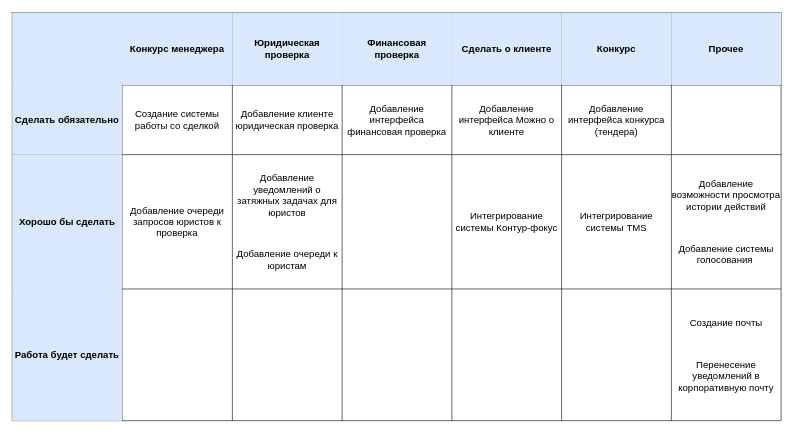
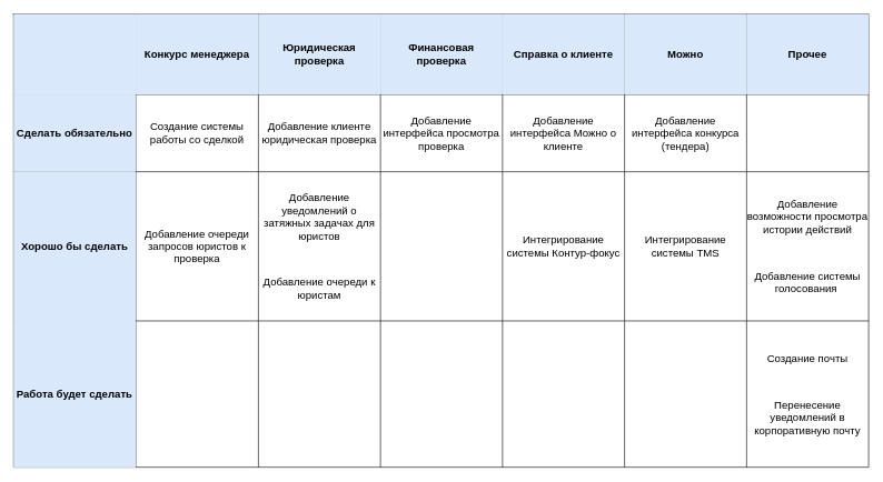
  <mxCell id="0" />
  <mxCell id="1" parent="0" />
  <mxCell id="2" value="" style="shape=table;html=1;whiteSpace=wrap;startSize=0;container=1;collapsible=0;childLayout=tableLayout;swimlaneLine=1;fillColor=#FFFFFF;strokeColor=#000000;shadow=0;" vertex="1" parent="1"><mxGeometry x="20" y="20" width="1282" height="680.643" as="geometry" /></mxCell>
  <mxCell id="3" value="" style="shape=tableRow;horizontal=0;startSize=0;swimlaneHead=0;swimlaneBody=0;top=0;left=0;bottom=0;right=0;collapsible=0;dropTarget=0;fillColor=none;points=[[0,0.5],[1,0.5]];portConstraint=eastwest;shadow=0;" vertex="1" parent="2"><mxGeometry width="1282" height="121" as="geometry" /></mxCell>
  <mxCell id="4" value="" style="shape=partialRectangle;html=1;whiteSpace=wrap;connectable=0;top=0;left=0;bottom=0;right=0;overflow=hidden;pointerEvents=1;shadow=0;fillColor=#dae8fc;strokeColor=#6c8ebf;" vertex="1" parent="3"><mxGeometry width="183" height="121" as="geometry"><mxRectangle width="183" height="121" as="alternateBounds" /></mxGeometry></mxCell>
  <mxCell id="5" value="Конкурс менеджера" style="shape=partialRectangle;html=1;whiteSpace=wrap;connectable=0;top=0;left=0;bottom=0;right=0;overflow=hidden;fontStyle=1;fontSize=16;shadow=0;fillColor=#dae8fc;strokeColor=#6c8ebf;" vertex="1" parent="3"><mxGeometry x="183" width="184" height="121" as="geometry"><mxRectangle width="184" height="121" as="alternateBounds" /></mxGeometry></mxCell>
  <mxCell id="6" value="Юридическая проверка" style="shape=partialRectangle;html=1;whiteSpace=wrap;connectable=0;top=0;left=0;bottom=0;right=0;overflow=hidden;fontSize=16;fontStyle=1;shadow=0;fillColor=#dae8fc;strokeColor=#6c8ebf;" vertex="1" parent="3"><mxGeometry x="367" width="183" height="121" as="geometry"><mxRectangle width="183" height="121" as="alternateBounds" /></mxGeometry></mxCell>
  <mxCell id="7" value="&lt;font style=&quot;font-size: 16px;&quot;&gt;&lt;b&gt;Финансовая &lt;br&gt;проверка&lt;/b&gt;&lt;/font&gt;" style="shape=partialRectangle;html=1;whiteSpace=wrap;connectable=0;top=0;left=0;bottom=0;right=0;overflow=hidden;pointerEvents=1;shadow=0;fillColor=#dae8fc;strokeColor=#6c8ebf;" vertex="1" parent="3"><mxGeometry x="550" width="183" height="121" as="geometry"><mxRectangle width="183" height="121" as="alternateBounds" /></mxGeometry></mxCell>
- <mxCell id="8" value="&lt;b&gt;&lt;font style=&quot;font-size: 16px;&quot;&gt;Сделать о клиенте&lt;/font&gt;&lt;/b&gt;" style="shape=partialRectangle;html=1;whiteSpace=wrap;connectable=0;top=0;left=0;bottom=0;right=0;overflow=hidden;fontSize=16;shadow=0;fillColor=#dae8fc;strokeColor=#6c8ebf;" vertex="1" parent="3"><mxGeometry x="733" width="183" height="121" as="geometry"><mxRectangle width="183" height="121" as="alternateBounds" /></mxGeometry></mxCell>
- <mxCell id="9" value="&lt;b&gt;&lt;font style=&quot;font-size: 16px;&quot;&gt;Конкурс&lt;/font&gt;&lt;/b&gt;" style="shape=partialRectangle;html=1;whiteSpace=wrap;connectable=0;top=0;left=0;bottom=0;right=0;overflow=hidden;fontSize=16;fontStyle=1;shadow=0;fillColor=#dae8fc;strokeColor=#6c8ebf;" vertex="1" parent="3"><mxGeometry x="916" width="183" height="121" as="geometry"><mxRectangle width="183" height="121" as="alternateBounds" /></mxGeometry></mxCell>
+ <mxCell id="8" value="&lt;b&gt;&lt;font style=&quot;font-size: 16px;&quot;&gt;Справка о клиенте&lt;/font&gt;&lt;/b&gt;" style="shape=partialRectangle;html=1;whiteSpace=wrap;connectable=0;top=0;left=0;bottom=0;right=0;overflow=hidden;fontSize=16;shadow=0;fillColor=#dae8fc;strokeColor=#6c8ebf;" vertex="1" parent="3"><mxGeometry x="733" width="183" height="121" as="geometry"><mxRectangle width="183" height="121" as="alternateBounds" /></mxGeometry></mxCell>
+ <mxCell id="9" value="&lt;b&gt;&lt;font style=&quot;font-size: 16px;&quot;&gt;Можно&lt;/font&gt;&lt;/b&gt;" style="shape=partialRectangle;html=1;whiteSpace=wrap;connectable=0;top=0;left=0;bottom=0;right=0;overflow=hidden;fontSize=16;fontStyle=1;shadow=0;fillColor=#dae8fc;strokeColor=#6c8ebf;" vertex="1" parent="3"><mxGeometry x="916" width="183" height="121" as="geometry"><mxRectangle width="183" height="121" as="alternateBounds" /></mxGeometry></mxCell>
  <mxCell id="10" value="&lt;font size=&quot;1&quot; style=&quot;&quot;&gt;&lt;b style=&quot;font-size: 16px;&quot;&gt;Прочее&lt;/b&gt;&lt;/font&gt;" style="shape=partialRectangle;html=1;whiteSpace=wrap;connectable=0;top=0;left=0;bottom=0;right=0;overflow=hidden;fontSize=16;fontStyle=1;shadow=0;fillColor=#dae8fc;strokeColor=#6c8ebf;" vertex="1" parent="3"><mxGeometry x="1099" width="183" height="121" as="geometry"><mxRectangle width="183" height="121" as="alternateBounds" /></mxGeometry></mxCell>
  <mxCell id="11" value="" style="shape=tableRow;horizontal=0;startSize=0;swimlaneHead=0;swimlaneBody=0;top=0;left=0;bottom=0;right=0;collapsible=0;dropTarget=0;fillColor=none;points=[[0,0.5],[1,0.5]];portConstraint=eastwest;shadow=0;" vertex="1" parent="2"><mxGeometry y="121" width="1282" height="116" as="geometry" /></mxCell>
  <mxCell id="12" value="&lt;span style=&quot;font-size: 16px;&quot;&gt;Сделать обязательно&lt;/span&gt;" style="shape=partialRectangle;html=1;whiteSpace=wrap;connectable=0;fillColor=#dae8fc;top=0;left=0;bottom=0;right=0;overflow=hidden;fontSize=16;fontStyle=1;shadow=0;strokeColor=#6c8ebf;" vertex="1" parent="11"><mxGeometry width="183" height="116" as="geometry"><mxRectangle width="183" height="116" as="alternateBounds" /></mxGeometry></mxCell>
  <mxCell id="13" value="&lt;p class=&quot;MsoNoSpacing&quot; style=&quot;font-size: 16px;&quot;&gt;Создание системы работы со сделкой&lt;/p&gt;" style="shape=partialRectangle;html=1;whiteSpace=wrap;connectable=0;fillColor=none;top=0;left=0;bottom=0;right=0;overflow=hidden;fontSize=16;shadow=0;" vertex="1" parent="11"><mxGeometry x="183" width="184" height="116" as="geometry"><mxRectangle width="184" height="116" as="alternateBounds" /></mxGeometry></mxCell>
  <mxCell id="14" value="&lt;p class=&quot;MsoNoSpacing&quot;&gt;Добавление клиенте юридическая проверка&lt;/p&gt;" style="shape=partialRectangle;html=1;whiteSpace=wrap;connectable=0;fillColor=none;top=0;left=0;bottom=0;right=0;overflow=hidden;fontSize=16;shadow=0;" vertex="1" parent="11"><mxGeometry x="367" width="183" height="116" as="geometry"><mxRectangle width="183" height="116" as="alternateBounds" /></mxGeometry></mxCell>
- <mxCell id="15" value="&lt;p class=&quot;MsoNoSpacing&quot;&gt;Добавление интерфейса финансовая проверка&lt;/p&gt;" style="shape=partialRectangle;html=1;whiteSpace=wrap;connectable=0;fillColor=none;top=0;left=0;bottom=0;right=0;overflow=hidden;fontSize=16;shadow=0;" vertex="1" parent="11"><mxGeometry x="550" width="183" height="116" as="geometry"><mxRectangle width="183" height="116" as="alternateBounds" /></mxGeometry></mxCell>
+ <mxCell id="15" value="&lt;p class=&quot;MsoNoSpacing&quot;&gt;Добавление интерфейса просмотра проверка&lt;/p&gt;" style="shape=partialRectangle;html=1;whiteSpace=wrap;connectable=0;fillColor=none;top=0;left=0;bottom=0;right=0;overflow=hidden;fontSize=16;shadow=0;" vertex="1" parent="11"><mxGeometry x="550" width="183" height="116" as="geometry"><mxRectangle width="183" height="116" as="alternateBounds" /></mxGeometry></mxCell>
  <mxCell id="16" value="&lt;p class=&quot;MsoNoSpacing&quot;&gt;Добавление интерфейса Можно о клиенте&lt;/p&gt;" style="shape=partialRectangle;html=1;whiteSpace=wrap;connectable=0;fillColor=none;top=0;left=0;bottom=0;right=0;overflow=hidden;fontSize=16;shadow=0;" vertex="1" parent="11"><mxGeometry x="733" width="183" height="116" as="geometry"><mxRectangle width="183" height="116" as="alternateBounds" /></mxGeometry></mxCell>
  <mxCell id="17" value="&lt;p class=&quot;MsoNoSpacing&quot;&gt;Добавление интерфейса конкурса (тендера)&lt;/p&gt;" style="shape=partialRectangle;html=1;whiteSpace=wrap;connectable=0;fillColor=none;top=0;left=0;bottom=0;right=0;overflow=hidden;fontSize=16;shadow=0;" vertex="1" parent="11"><mxGeometry x="916" width="183" height="116" as="geometry"><mxRectangle width="183" height="116" as="alternateBounds" /></mxGeometry></mxCell>
  <mxCell id="18" style="shape=partialRectangle;html=1;whiteSpace=wrap;connectable=0;fillColor=none;top=0;left=0;bottom=0;right=0;overflow=hidden;shadow=0;" vertex="1" parent="11"><mxGeometry x="1099" width="183" height="116" as="geometry"><mxRectangle width="183" height="116" as="alternateBounds" /></mxGeometry></mxCell>
  <mxCell id="19" value="" style="shape=tableRow;horizontal=0;startSize=0;swimlaneHead=0;swimlaneBody=0;top=0;left=0;bottom=0;right=0;collapsible=0;dropTarget=0;fillColor=none;points=[[0,0.5],[1,0.5]];portConstraint=eastwest;shadow=0;" vertex="1" parent="2"><mxGeometry y="237" width="1282" height="224" as="geometry" /></mxCell>
  <mxCell id="20" value="&lt;font style=&quot;font-size: 16px;&quot;&gt;&lt;b&gt;Хорошо бы сделать&lt;/b&gt;&lt;/font&gt;" style="shape=partialRectangle;html=1;whiteSpace=wrap;connectable=0;fillColor=#dae8fc;top=0;left=0;bottom=0;right=0;overflow=hidden;shadow=0;strokeColor=#6c8ebf;" vertex="1" parent="19"><mxGeometry width="183" height="224" as="geometry"><mxRectangle width="183" height="224" as="alternateBounds" /></mxGeometry></mxCell>
  <mxCell id="21" value="&lt;span style=&quot;font-size: 16px;&quot;&gt;Добавление очереди запросов юристов к проверка&lt;/span&gt;" style="shape=partialRectangle;html=1;whiteSpace=wrap;connectable=0;fillColor=none;top=0;left=0;bottom=0;right=0;overflow=hidden;shadow=0;" vertex="1" parent="19"><mxGeometry x="183" width="184" height="224" as="geometry"><mxRectangle width="184" height="224" as="alternateBounds" /></mxGeometry></mxCell>
  <mxCell id="22" value="&lt;p style=&quot;&quot; class=&quot;MsoNoSpacing&quot;&gt;&lt;font style=&quot;font-size: 16px;&quot;&gt;Добавление уведомлений о затяжных задачах для юристов&lt;/font&gt;&lt;/p&gt;&lt;p style=&quot;&quot; class=&quot;MsoNoSpacing&quot;&gt;&lt;br&gt;&lt;/p&gt;&lt;p style=&quot;&quot; class=&quot;MsoNoSpacing&quot;&gt;Добавление очереди к юристам&lt;/p&gt;" style="shape=partialRectangle;html=1;whiteSpace=wrap;connectable=0;fillColor=none;top=0;left=0;bottom=0;right=0;overflow=hidden;fontSize=16;shadow=0;" vertex="1" parent="19"><mxGeometry x="367" width="183" height="224" as="geometry"><mxRectangle width="183" height="224" as="alternateBounds" /></mxGeometry></mxCell>
  <mxCell id="23" style="shape=partialRectangle;html=1;whiteSpace=wrap;connectable=0;fillColor=none;top=0;left=0;bottom=0;right=0;overflow=hidden;pointerEvents=1;shadow=0;" vertex="1" parent="19"><mxGeometry x="550" width="183" height="224" as="geometry"><mxRectangle width="183" height="224" as="alternateBounds" /></mxGeometry></mxCell>
  <mxCell id="24" value="&lt;p class=&quot;MsoNoSpacing&quot;&gt;Интегрирование системы Контур-фокус&lt;/p&gt;" style="shape=partialRectangle;html=1;whiteSpace=wrap;connectable=0;fillColor=none;top=0;left=0;bottom=0;right=0;overflow=hidden;fontSize=16;shadow=0;" vertex="1" parent="19"><mxGeometry x="733" width="183" height="224" as="geometry"><mxRectangle width="183" height="224" as="alternateBounds" /></mxGeometry></mxCell>
  <mxCell id="25" value="&lt;p class=&quot;MsoNoSpacing&quot;&gt;Интегрирование системы TMS&lt;/p&gt;" style="shape=partialRectangle;html=1;whiteSpace=wrap;connectable=0;fillColor=none;top=0;left=0;bottom=0;right=0;overflow=hidden;fontSize=16;shadow=0;" vertex="1" parent="19"><mxGeometry x="916" width="183" height="224" as="geometry"><mxRectangle width="183" height="224" as="alternateBounds" /></mxGeometry></mxCell>
  <mxCell id="26" value="&lt;p class=&quot;MsoNoSpacing&quot;&gt;Добавление возможности просмотра истории действий&lt;/p&gt;&lt;p class=&quot;MsoNoSpacing&quot;&gt;&lt;br&gt;&lt;/p&gt;&lt;p class=&quot;MsoNoSpacing&quot;&gt;Добавление системы голосования&amp;nbsp;&lt;br&gt;&lt;/p&gt;" style="shape=partialRectangle;html=1;whiteSpace=wrap;connectable=0;fillColor=none;top=0;left=0;bottom=0;right=0;overflow=hidden;fontSize=16;shadow=0;" vertex="1" parent="19"><mxGeometry x="1099" width="183" height="224" as="geometry"><mxRectangle width="183" height="224" as="alternateBounds" /></mxGeometry></mxCell>
  <mxCell id="27" style="shape=tableRow;horizontal=0;startSize=0;swimlaneHead=0;swimlaneBody=0;top=0;left=0;bottom=0;right=0;collapsible=0;dropTarget=0;fillColor=none;points=[[0,0.5],[1,0.5]];portConstraint=eastwest;shadow=0;" vertex="1" parent="2"><mxGeometry y="461" width="1282" height="220" as="geometry" /></mxCell>
  <mxCell id="28" value="&lt;b&gt;&lt;font style=&quot;font-size: 16px;&quot;&gt;Работа будет сделать&lt;/font&gt;&lt;/b&gt;" style="shape=partialRectangle;html=1;whiteSpace=wrap;connectable=0;fillColor=#dae8fc;top=0;left=0;bottom=0;right=0;overflow=hidden;shadow=0;strokeColor=#6c8ebf;" vertex="1" parent="27"><mxGeometry width="183" height="220" as="geometry"><mxRectangle width="183" height="220" as="alternateBounds" /></mxGeometry></mxCell>
  <mxCell id="29" style="shape=partialRectangle;html=1;whiteSpace=wrap;connectable=0;fillColor=none;top=0;left=0;bottom=0;right=0;overflow=hidden;shadow=0;" vertex="1" parent="27"><mxGeometry x="183" width="184" height="220" as="geometry"><mxRectangle width="184" height="220" as="alternateBounds" /></mxGeometry></mxCell>
  <mxCell id="30" style="shape=partialRectangle;html=1;whiteSpace=wrap;connectable=0;fillColor=none;top=0;left=0;bottom=0;right=0;overflow=hidden;pointerEvents=1;shadow=0;" vertex="1" parent="27"><mxGeometry x="367" width="183" height="220" as="geometry"><mxRectangle width="183" height="220" as="alternateBounds" /></mxGeometry></mxCell>
  <mxCell id="31" style="shape=partialRectangle;html=1;whiteSpace=wrap;connectable=0;fillColor=none;top=0;left=0;bottom=0;right=0;overflow=hidden;pointerEvents=1;shadow=0;" vertex="1" parent="27"><mxGeometry x="550" width="183" height="220" as="geometry"><mxRectangle width="183" height="220" as="alternateBounds" /></mxGeometry></mxCell>
  <mxCell id="32" style="shape=partialRectangle;html=1;whiteSpace=wrap;connectable=0;fillColor=none;top=0;left=0;bottom=0;right=0;overflow=hidden;pointerEvents=1;shadow=0;" vertex="1" parent="27"><mxGeometry x="733" width="183" height="220" as="geometry"><mxRectangle width="183" height="220" as="alternateBounds" /></mxGeometry></mxCell>
  <mxCell id="33" style="shape=partialRectangle;html=1;whiteSpace=wrap;connectable=0;fillColor=none;top=0;left=0;bottom=0;right=0;overflow=hidden;pointerEvents=1;shadow=0;" vertex="1" parent="27"><mxGeometry x="916" width="183" height="220" as="geometry"><mxRectangle width="183" height="220" as="alternateBounds" /></mxGeometry></mxCell>
  <mxCell id="34" value="&lt;p class=&quot;MsoNoSpacing&quot;&gt;Создание почты&lt;/p&gt;&lt;p class=&quot;MsoNoSpacing&quot;&gt;&lt;br&gt;&lt;/p&gt;&lt;p class=&quot;MsoNoSpacing&quot;&gt;Перенесение уведомлений в корпоративную почту&lt;br&gt;&lt;/p&gt;" style="shape=partialRectangle;html=1;whiteSpace=wrap;connectable=0;fillColor=none;top=0;left=0;bottom=0;right=0;overflow=hidden;fontSize=16;shadow=0;" vertex="1" parent="27"><mxGeometry x="1099" width="183" height="220" as="geometry"><mxRectangle width="183" height="220" as="alternateBounds" /></mxGeometry></mxCell>
